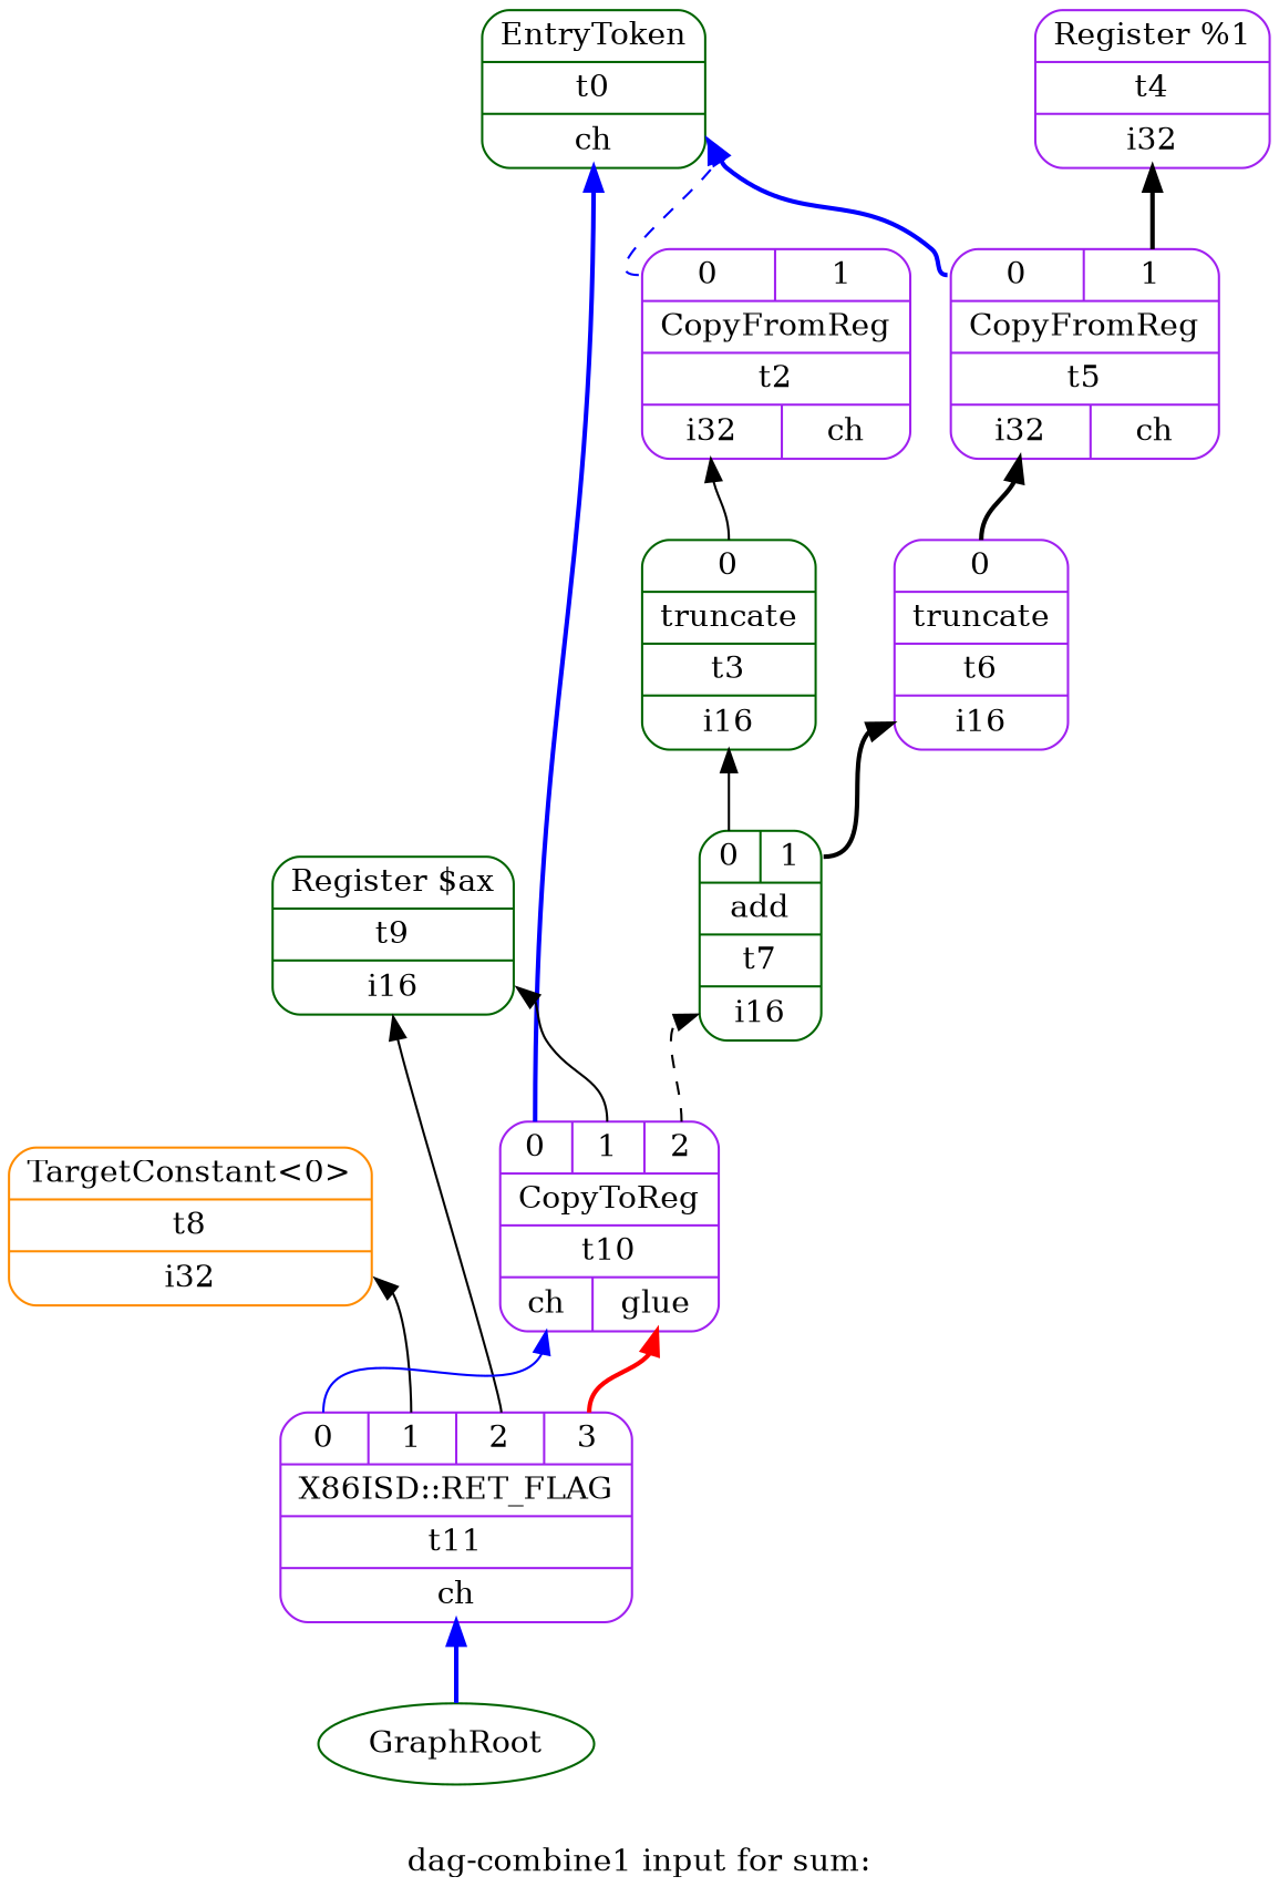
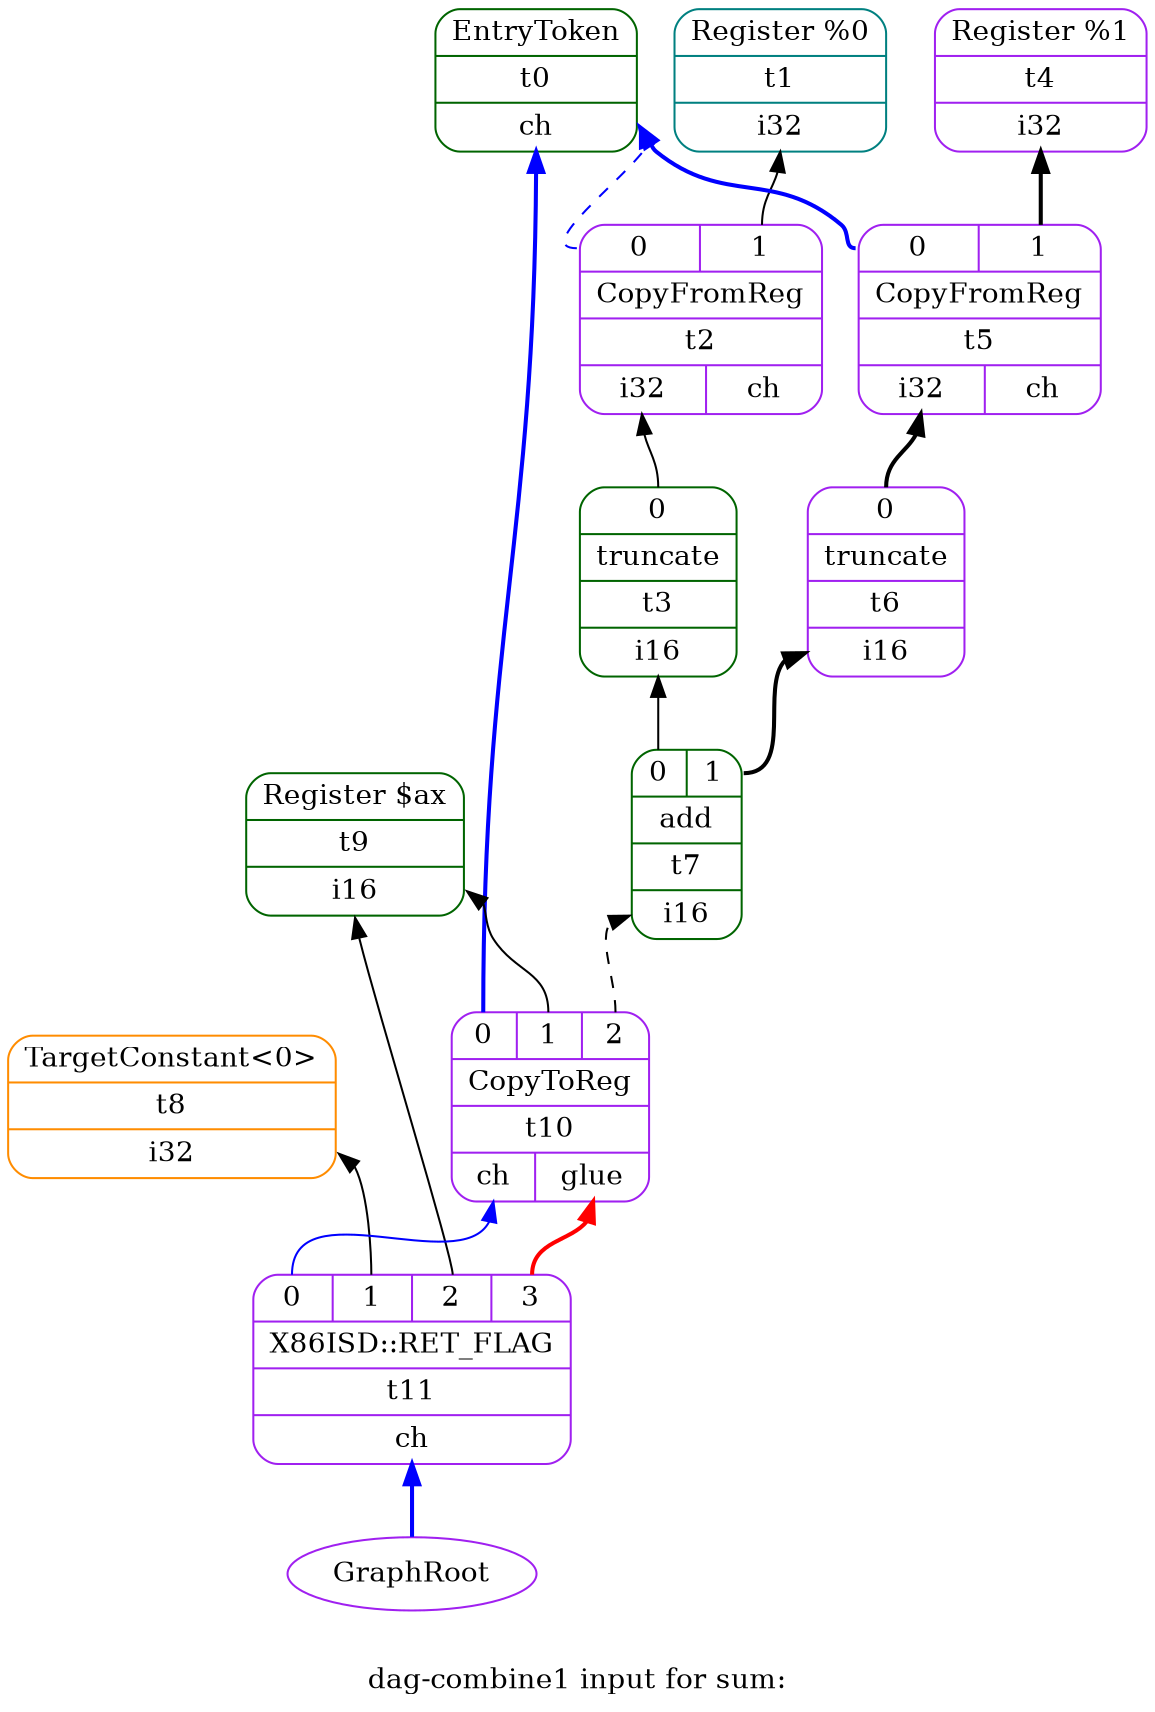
  digraph {
    label="dag-combine1 input for sum:"
    rankdir=BT
    node [color=purple shape=Mrecord]
    edge [headport=d0 style=solid tailport=s0]
    n1 [color=darkgreen label="{EntryToken|t0|{<d0>ch}}"]
+   n2 [color=teal label="{Register %0|t1|{<d0>i32}}"]
    n3 [label="{{<s0>0|<s1>1}|CopyFromReg|t2|{<d0>i32|<d1>ch}}"]
    n4 [color=darkgreen label="{{<s0>0}|truncate|t3|{<d0>i16}}"]
    n5 [label="{Register %1|t4|{<d0>i32}}"]
    n6 [label="{{<s0>0|<s1>1}|CopyFromReg|t5|{<d0>i32|<d1>ch}}"]
    n7 [label="{{<s0>0}|truncate|t6|{<d0>i16}}"]
    n8 [color=darkgreen label="{{<s0>0|<s1>1}|add|t7|{<d0>i16}}"]
    n9 [color=darkorange label="{TargetConstant\<0\>|t8|{<d0>i32}}"]
    n10 [color=darkgreen label="{Register $ax|t9|{<d0>i16}}"]
    n11 [label="{{<s0>0|<s1>1|<s2>2}|CopyToReg|t10|{<d0>ch|<d1>glue}}"]
    n12 [label="{{<s0>0|<s1>1|<s2>2|<s3>3}|X86ISD::RET_FLAG|t11|{<d0>ch}}"]
-   n13 [color=darkgreen label=GraphRoot plaintext=circle shape=""]
+   n13 [label=GraphRoot plaintext=circle shape=""]
    n3 -> n1 [color=blue style=dashed]
+   n3 -> n2 [tailport=s1]
    n4 -> n3
    n6 -> n1 [color=blue style=bold]
    n6 -> n5 [style=bold tailport=s1]
    n7 -> n6 [style=bold]
    n8 -> n4
    n8 -> n7 [style=bold tailport=s1]
    n11 -> n1 [color=blue style=bold]
    n11 -> n8 [style=dashed tailport=s2]
    n11 -> n10 [tailport=s1]
    n12 -> n9 [tailport=s1]
    n12 -> n10 [tailport=s2]
    n12 -> n11 [color=blue]
    n12 -> n11 [color=red headport=d1 style=bold tailport=s3]
    n13 -> n12 [color=blue style=bold]
  }
